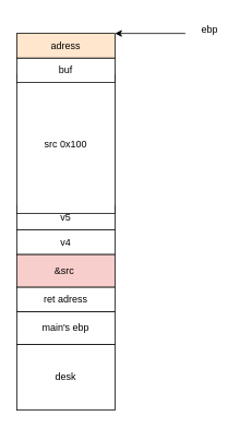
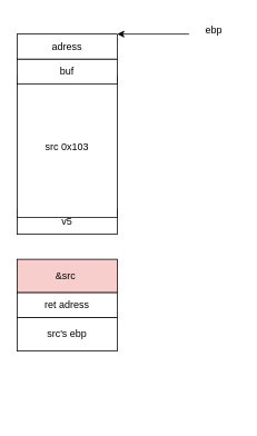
  <mxCell id="0" />
  <mxCell id="1" parent="0" />
- <mxCell id="2" value="v4" style="rounded=0;whiteSpace=wrap;html=1;" vertex="1" parent="1"><mxGeometry x="20" y="280" width="120" height="30" as="geometry" /></mxCell>
  <mxCell id="3" value="v5" style="rounded=0;whiteSpace=wrap;html=1;" vertex="1" parent="1"><mxGeometry x="20" y="250" width="120" height="30" as="geometry" /></mxCell>
- <mxCell id="4" value="src 0x100" style="rounded=0;whiteSpace=wrap;html=1;" vertex="1" parent="1"><mxGeometry x="20" y="90" width="120" height="170" as="geometry" /></mxCell>
+ <mxCell id="4" value="src 0x103" style="rounded=0;whiteSpace=wrap;html=1;" vertex="1" parent="1"><mxGeometry x="20" y="90" width="120" height="170" as="geometry" /></mxCell>
  <mxCell id="5" value="buf" style="rounded=0;whiteSpace=wrap;html=1;" vertex="1" parent="1"><mxGeometry x="20" y="70" width="120" height="30" as="geometry" /></mxCell>
- <mxCell id="6" value="adress" style="rounded=0;whiteSpace=wrap;html=1;fillColor=#ffe6cc;" vertex="1" parent="1"><mxGeometry x="20" y="40" width="120" height="30" as="geometry" /></mxCell>
+ <mxCell id="6" value="adress" style="rounded=0;whiteSpace=wrap;html=1;" vertex="1" parent="1"><mxGeometry x="20" y="40" width="120" height="30" as="geometry" /></mxCell>
  <mxCell id="7" value="" style="endArrow=classic;html=1;rounded=0;entryX=1;entryY=0;entryDx=0;entryDy=0;" edge="1" parent="1" target="6"><mxGeometry width="50" height="50" relative="1" as="geometry"><mxPoint x="226" y="40" as="sourcePoint" /><mxPoint x="156" y="160" as="targetPoint" /></mxGeometry></mxCell>
  <mxCell id="8" value="ebp" style="text;html=1;strokeColor=none;fillColor=none;align=center;verticalAlign=middle;whiteSpace=wrap;rounded=0;" vertex="1" parent="1"><mxGeometry x="226" y="20" width="60" height="30" as="geometry" /></mxCell>
  <mxCell id="9" value="&amp;amp;src&amp;nbsp;" style="rounded=0;whiteSpace=wrap;html=1;fillColor=#f8cecc;" vertex="1" parent="1"><mxGeometry x="20" y="310" width="120" height="40" as="geometry" /></mxCell>
  <mxCell id="10" value="ret adress" style="rounded=0;whiteSpace=wrap;html=1;" vertex="1" parent="1"><mxGeometry x="20" y="350" width="120" height="30" as="geometry" /></mxCell>
- <mxCell id="11" value="main's ebp" style="rounded=0;whiteSpace=wrap;html=1;" vertex="1" parent="1"><mxGeometry x="20" y="380" width="120" height="40" as="geometry" /></mxCell>
- <mxCell id="12" value="desk" style="rounded=0;whiteSpace=wrap;html=1;" vertex="1" parent="1"><mxGeometry x="20" y="420" width="120" height="80" as="geometry" /></mxCell>
+ <mxCell id="11" value="src's ebp" style="rounded=0;whiteSpace=wrap;html=1;" vertex="1" parent="1"><mxGeometry x="20" y="380" width="120" height="40" as="geometry" /></mxCell>
